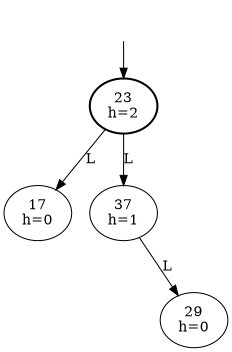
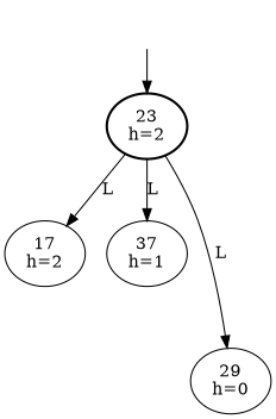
  digraph {
    fontname="DejaVu Serif"
    node [fontname="DejaVu Serif"]
    edge [fontname="DejaVu Serif"]
    DUMMY [style=invis]
    n2 [label="23\nh=2" penwidth=2]
-   n3 [label="17\nh=0"]
+   n3 [label="17\nh=2"]
    n4 [label="37\nh=1"]
    n5 [label="29\nh=0"]
    R_37 [style=invis]
    DUMMY -> n2
    n2 -> n3 [label=L]
    n2 -> n4 [label=L]
-   n4 -> n5 [label=L]
+   n2 -> n5 [label=L]
    n4 -> R_37 [style=invis]
  }
